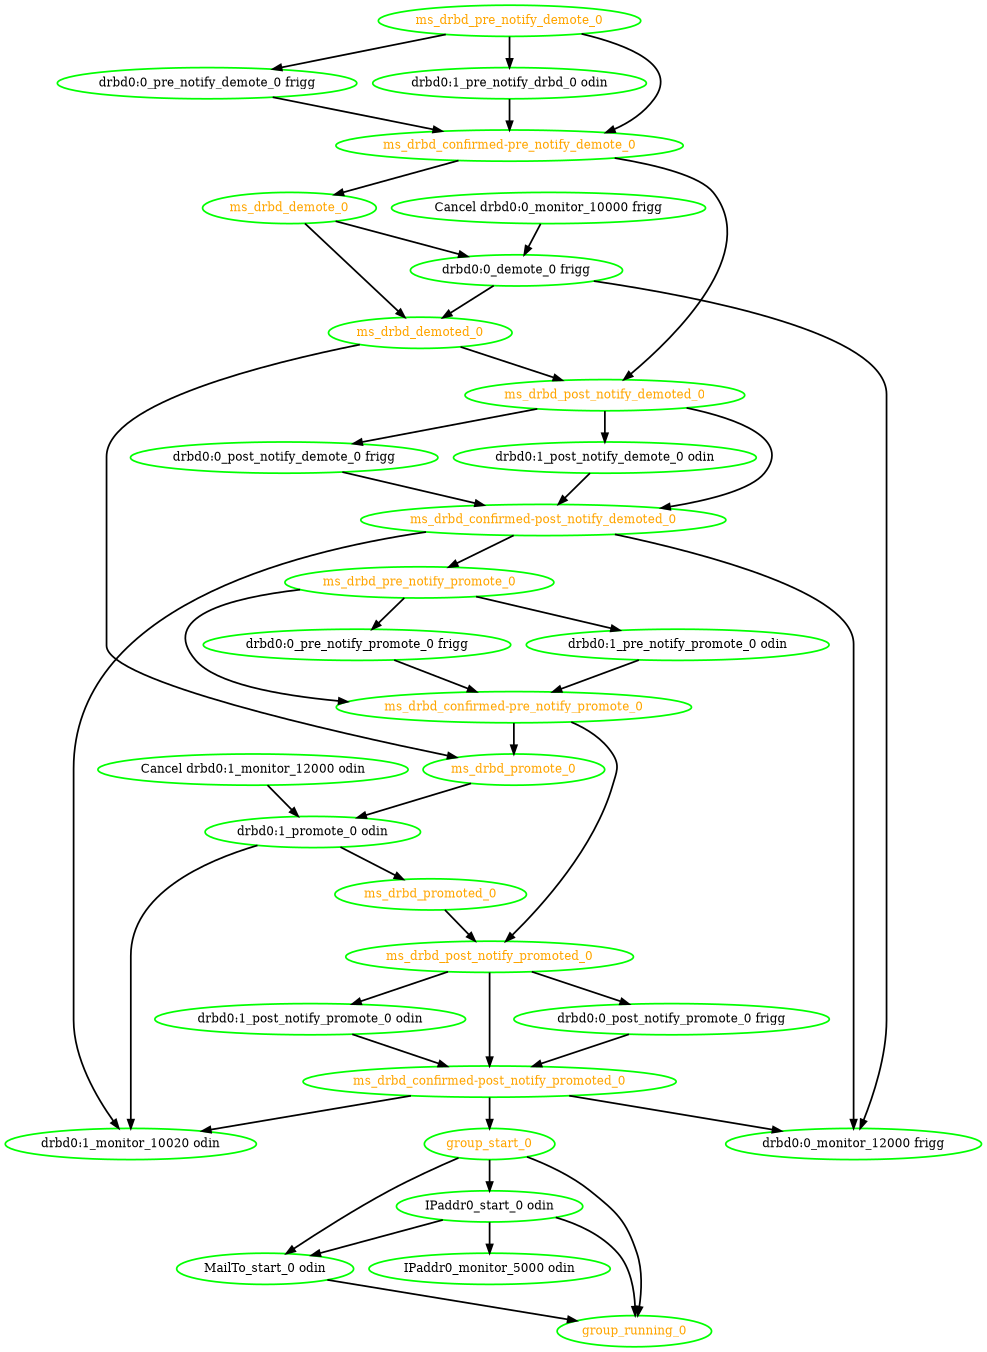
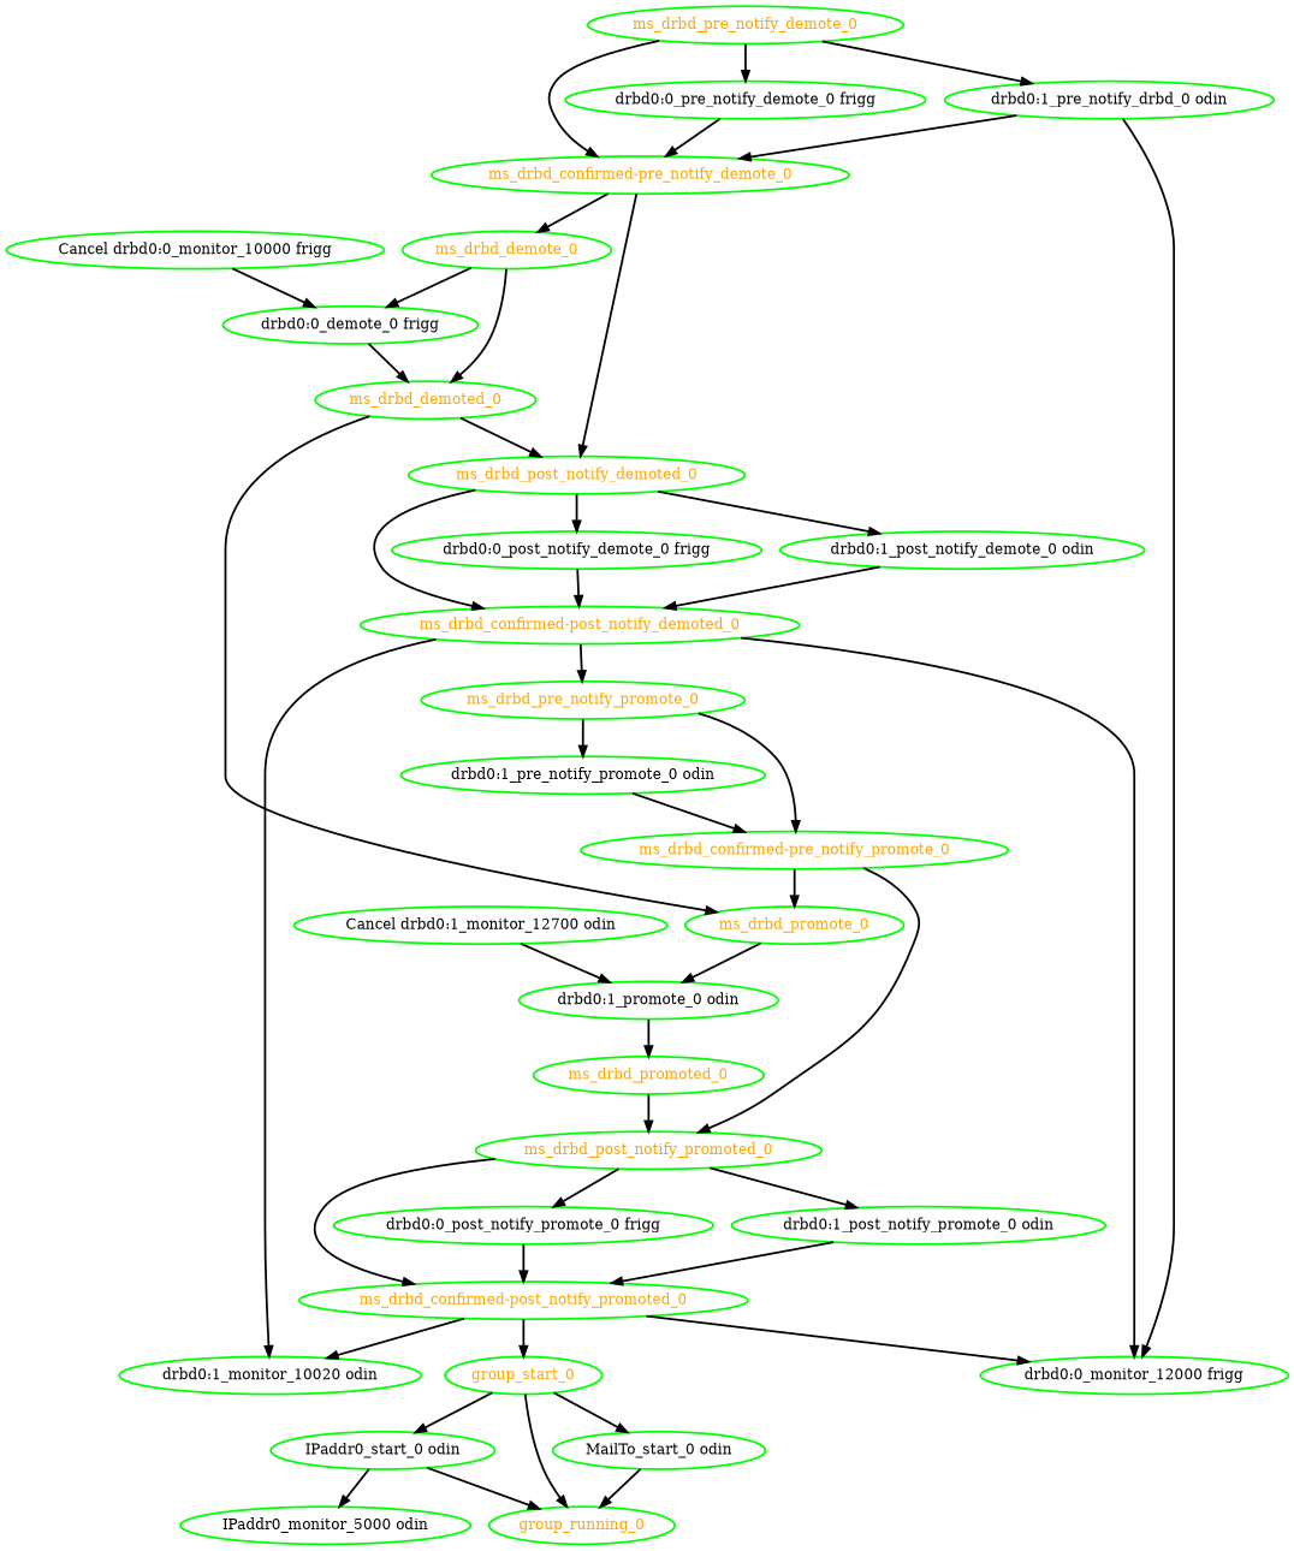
  digraph {
    node [color=green fontcolor=black style=bold]
    edge [style=bold]
    "Cancel drbd0:0_monitor_10000 frigg"
    "drbd0:0_demote_0 frigg"
    "drbd0:0_monitor_12000 frigg"
    ms_drbd_demoted_0 [fontcolor=orange]
    ms_drbd_post_notify_demoted_0 [fontcolor=orange]
    ms_drbd_promote_0 [fontcolor=orange]
-   "Cancel drbd0:1_monitor_12000 odin"
+   "Cancel drbd0:1_monitor_12000 odin" [label="Cancel drbd0:1_monitor_12700 odin"]
    "drbd0:1_promote_0 odin"
    n9 [label="drbd0:1_monitor_10020 odin"]
    ms_drbd_promoted_0 [fontcolor=orange]
    ms_drbd_post_notify_promoted_0 [fontcolor=orange]
    "IPaddr0_start_0 odin"
    "IPaddr0_monitor_5000 odin"
    "MailTo_start_0 odin"
    group_running_0 [fontcolor=orange]
    "drbd0:0_post_notify_demote_0 frigg"
    "ms_drbd_confirmed-post_notify_demoted_0" [fontcolor=orange]
    "drbd0:1_post_notify_demote_0 odin"
    ms_drbd_pre_notify_promote_0 [fontcolor=orange]
-   "drbd0:0_pre_notify_promote_0 frigg"
    "ms_drbd_confirmed-pre_notify_promote_0" [fontcolor=orange]
    "drbd0:1_pre_notify_promote_0 odin"
    "ms_drbd_confirmed-post_notify_promoted_0" [fontcolor=orange]
    "drbd0:0_post_notify_promote_0 frigg"
    group_start_0 [fontcolor=orange]
    "ms_drbd_confirmed-pre_notify_demote_0" [fontcolor=orange]
    "drbd0:0_pre_notify_demote_0 frigg"
    ms_drbd_demote_0 [fontcolor=orange]
    "drbd0:1_post_notify_promote_0 odin"
    n30 [label="drbd0:1_pre_notify_drbd_0 odin"]
    ms_drbd_pre_notify_demote_0 [fontcolor=orange]
    "Cancel drbd0:0_monitor_10000 frigg" -> "drbd0:0_demote_0 frigg"
-   "drbd0:0_demote_0 frigg" -> "drbd0:0_monitor_12000 frigg"
+   n30 -> "drbd0:0_monitor_12000 frigg"
    "drbd0:0_demote_0 frigg" -> ms_drbd_demoted_0
    ms_drbd_demoted_0 -> ms_drbd_post_notify_demoted_0
    ms_drbd_demoted_0 -> ms_drbd_promote_0
    ms_drbd_post_notify_demoted_0 -> "drbd0:0_post_notify_demote_0 frigg"
    ms_drbd_post_notify_demoted_0 -> "ms_drbd_confirmed-post_notify_demoted_0"
    ms_drbd_post_notify_demoted_0 -> "drbd0:1_post_notify_demote_0 odin"
    ms_drbd_promote_0 -> "drbd0:1_promote_0 odin"
    "Cancel drbd0:1_monitor_12000 odin" -> "drbd0:1_promote_0 odin"
-   "drbd0:1_promote_0 odin" -> n9
    "drbd0:1_promote_0 odin" -> ms_drbd_promoted_0
    ms_drbd_promoted_0 -> ms_drbd_post_notify_promoted_0
    ms_drbd_post_notify_promoted_0 -> "ms_drbd_confirmed-post_notify_promoted_0"
    ms_drbd_post_notify_promoted_0 -> "drbd0:0_post_notify_promote_0 frigg"
    ms_drbd_post_notify_promoted_0 -> "drbd0:1_post_notify_promote_0 odin"
    "IPaddr0_start_0 odin" -> "IPaddr0_monitor_5000 odin"
-   "IPaddr0_start_0 odin" -> "MailTo_start_0 odin"
    "IPaddr0_start_0 odin" -> group_running_0
    "MailTo_start_0 odin" -> group_running_0
    "drbd0:0_post_notify_demote_0 frigg" -> "ms_drbd_confirmed-post_notify_demoted_0"
    "ms_drbd_confirmed-post_notify_demoted_0" -> "drbd0:0_monitor_12000 frigg"
    "ms_drbd_confirmed-post_notify_demoted_0" -> n9
    "ms_drbd_confirmed-post_notify_demoted_0" -> ms_drbd_pre_notify_promote_0
    "drbd0:1_post_notify_demote_0 odin" -> "ms_drbd_confirmed-post_notify_demoted_0"
-   ms_drbd_pre_notify_promote_0 -> "drbd0:0_pre_notify_promote_0 frigg"
    ms_drbd_pre_notify_promote_0 -> "ms_drbd_confirmed-pre_notify_promote_0"
    ms_drbd_pre_notify_promote_0 -> "drbd0:1_pre_notify_promote_0 odin"
-   "drbd0:0_pre_notify_promote_0 frigg" -> "ms_drbd_confirmed-pre_notify_promote_0"
    "ms_drbd_confirmed-pre_notify_promote_0" -> ms_drbd_promote_0
    "ms_drbd_confirmed-pre_notify_promote_0" -> ms_drbd_post_notify_promoted_0
    "drbd0:1_pre_notify_promote_0 odin" -> "ms_drbd_confirmed-pre_notify_promote_0"
    "ms_drbd_confirmed-post_notify_promoted_0" -> "drbd0:0_monitor_12000 frigg"
    "ms_drbd_confirmed-post_notify_promoted_0" -> n9
    "ms_drbd_confirmed-post_notify_promoted_0" -> group_start_0
    "drbd0:0_post_notify_promote_0 frigg" -> "ms_drbd_confirmed-post_notify_promoted_0"
    group_start_0 -> "IPaddr0_start_0 odin"
    group_start_0 -> "MailTo_start_0 odin"
    group_start_0 -> group_running_0
    "ms_drbd_confirmed-pre_notify_demote_0" -> ms_drbd_post_notify_demoted_0
    "ms_drbd_confirmed-pre_notify_demote_0" -> ms_drbd_demote_0
    "drbd0:0_pre_notify_demote_0 frigg" -> "ms_drbd_confirmed-pre_notify_demote_0"
    ms_drbd_demote_0 -> "drbd0:0_demote_0 frigg"
    ms_drbd_demote_0 -> ms_drbd_demoted_0
    "drbd0:1_post_notify_promote_0 odin" -> "ms_drbd_confirmed-post_notify_promoted_0"
    n30 -> "ms_drbd_confirmed-pre_notify_demote_0"
    ms_drbd_pre_notify_demote_0 -> "ms_drbd_confirmed-pre_notify_demote_0"
    ms_drbd_pre_notify_demote_0 -> "drbd0:0_pre_notify_demote_0 frigg"
    ms_drbd_pre_notify_demote_0 -> n30
  }
